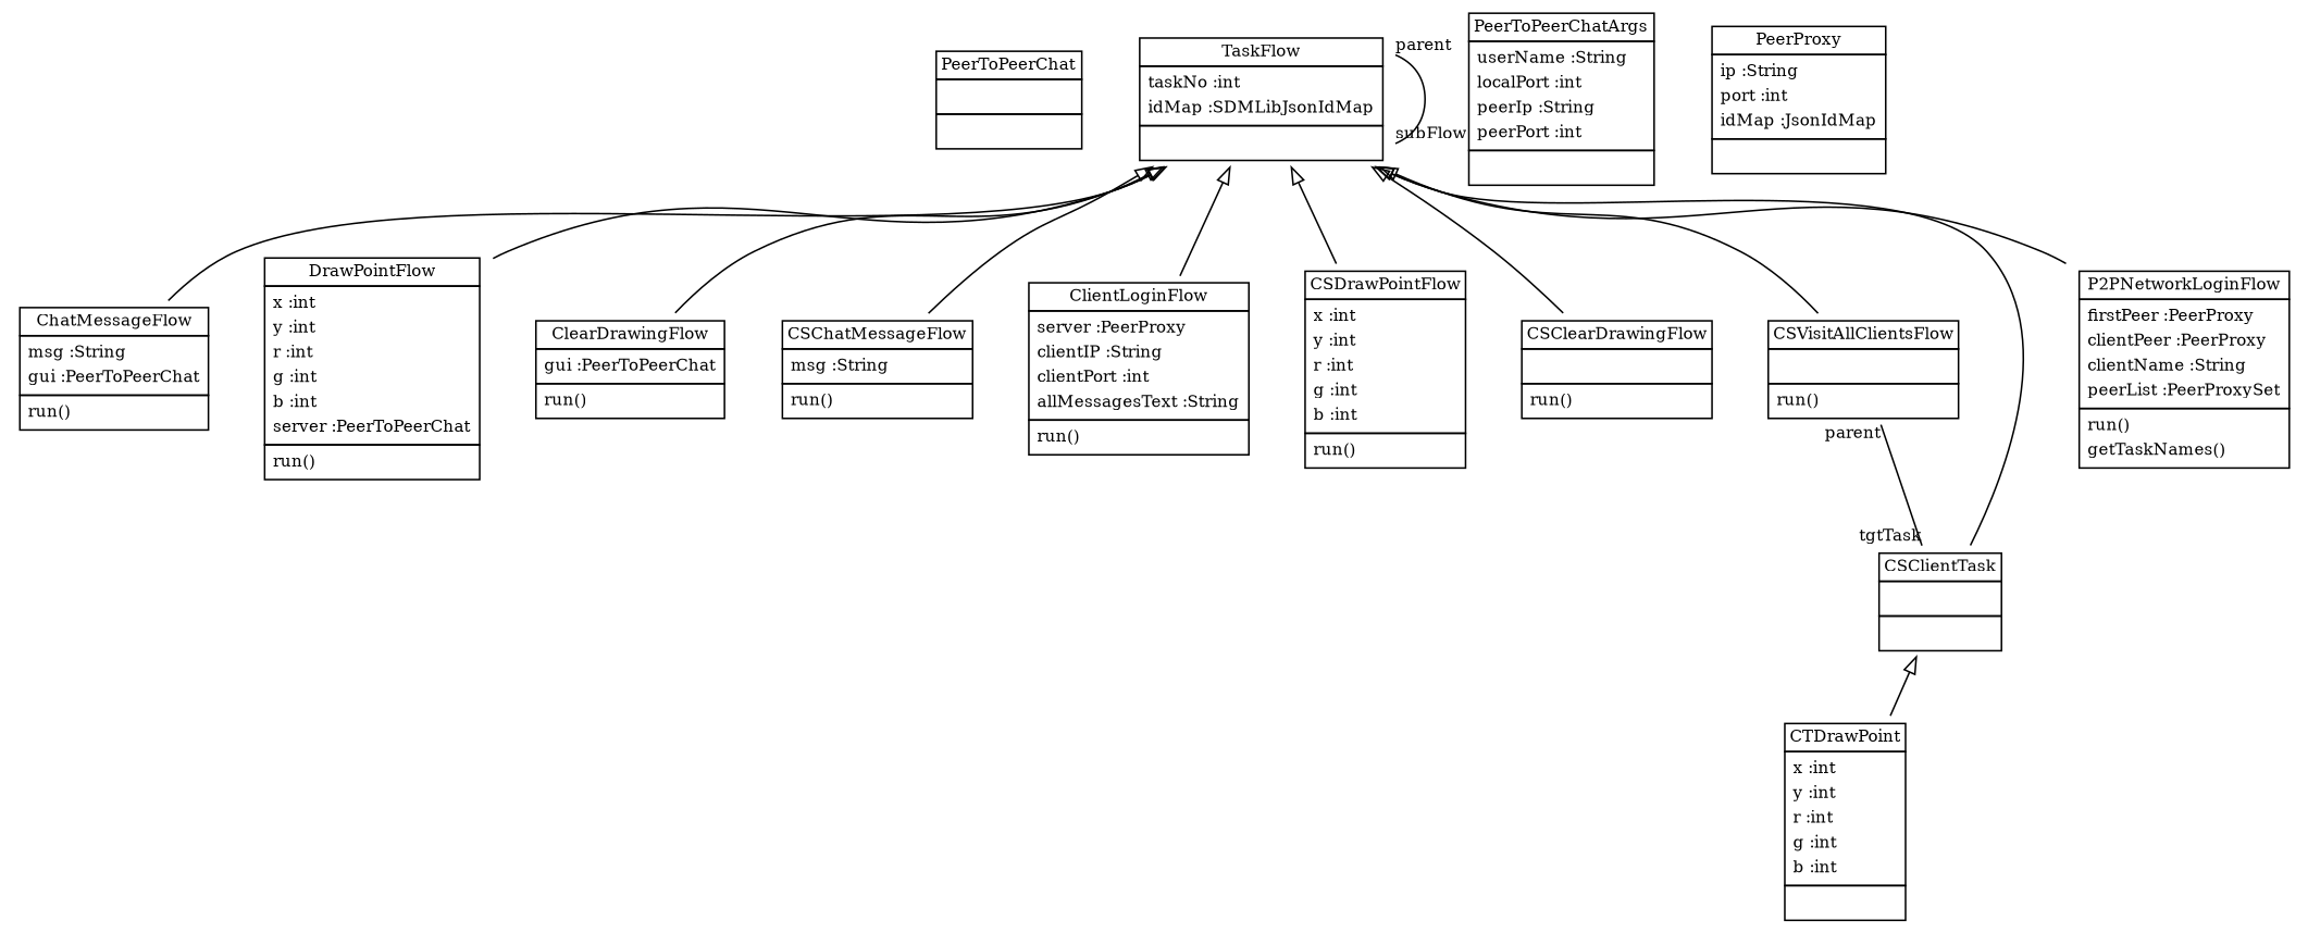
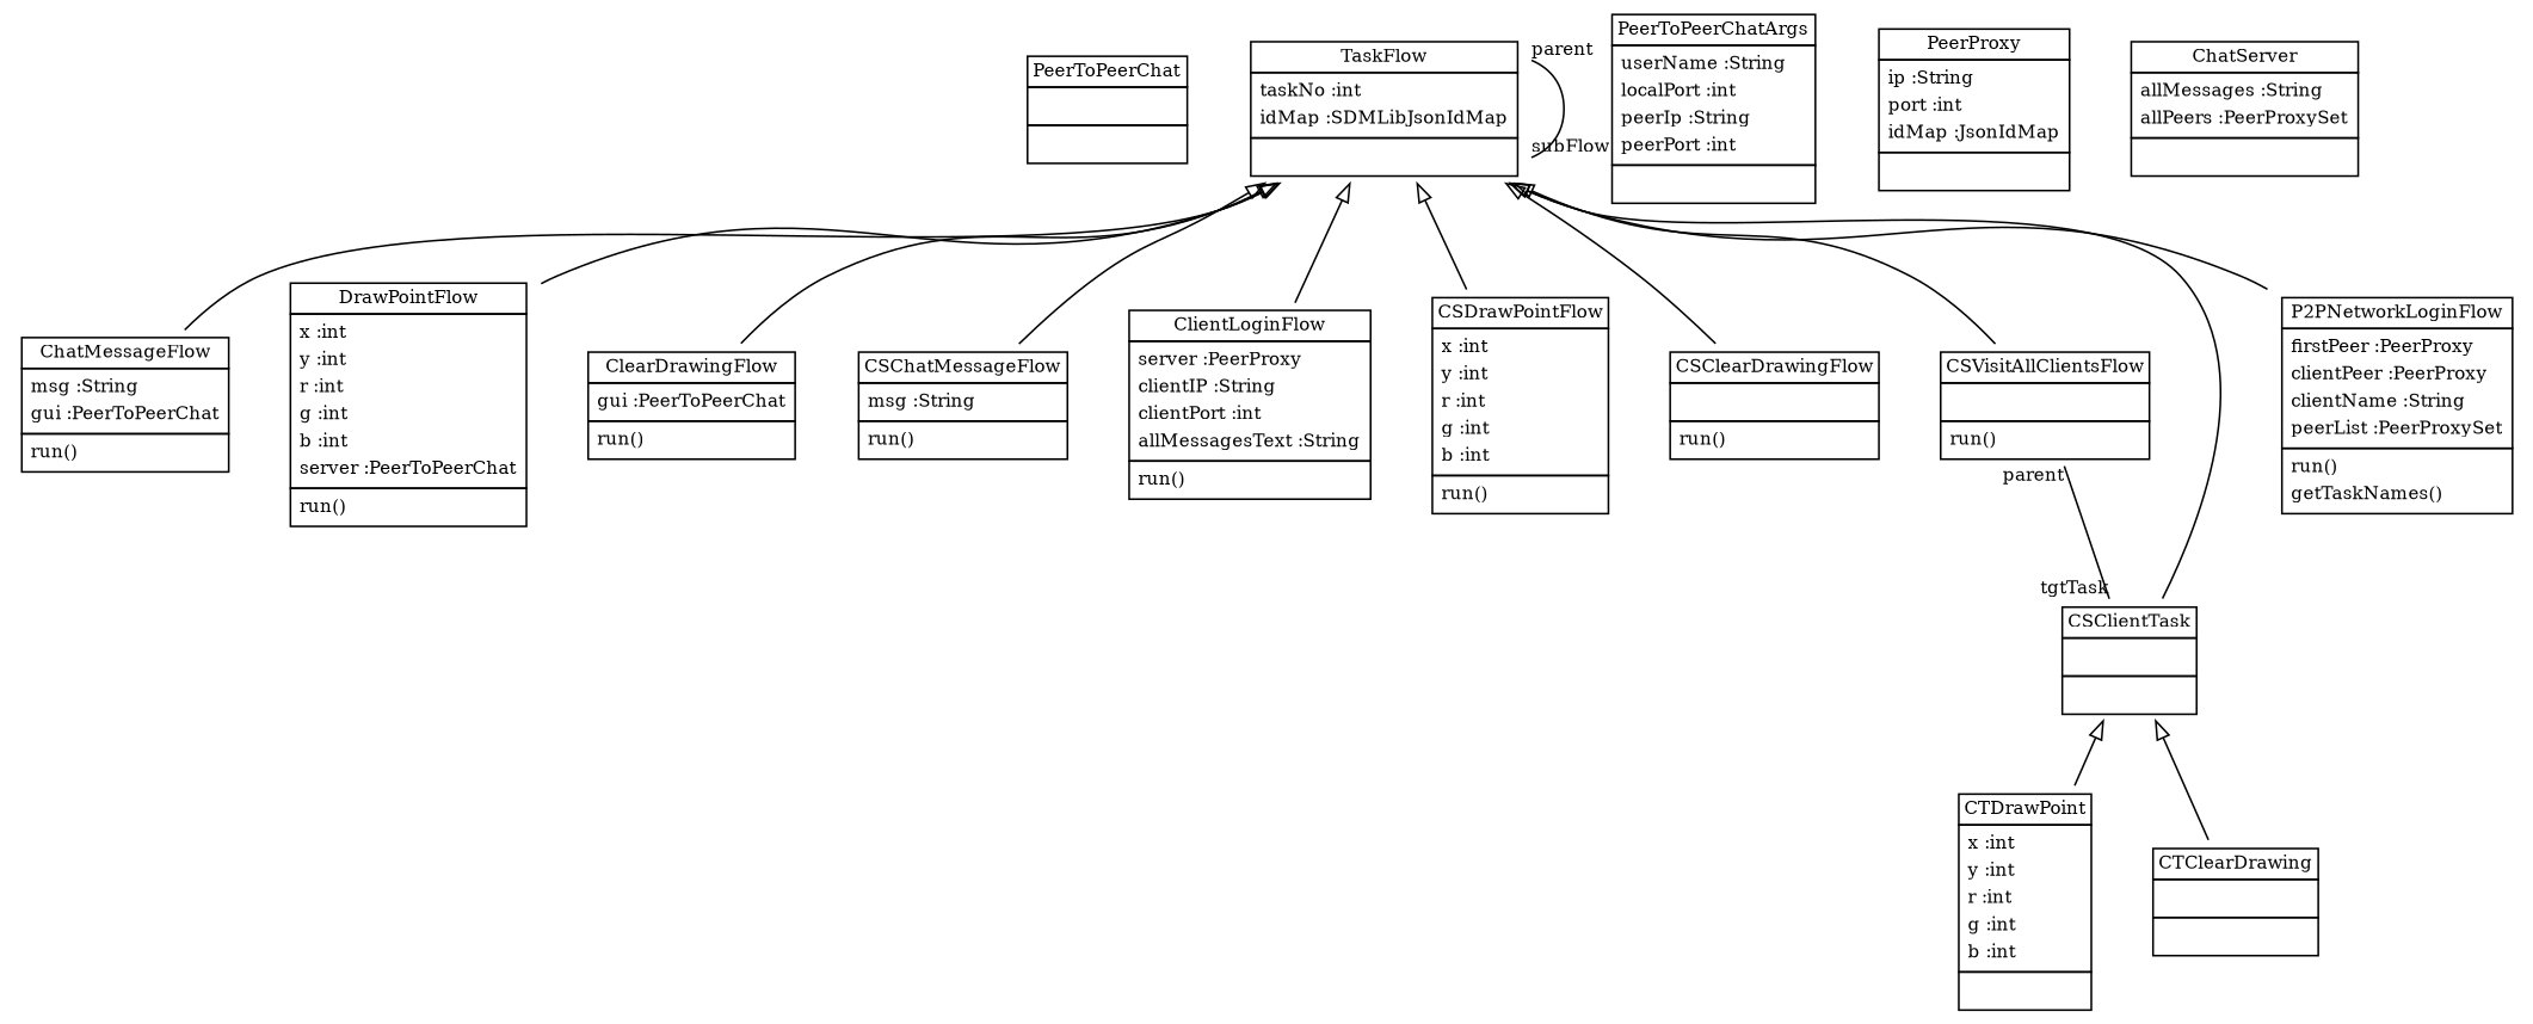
  digraph {
    node [fontsize=10 shape=none]
    edge [fontsize=10 arrowtail=empty dir=back]
    n1 [label=<<table border='0' cellborder='1' cellspacing='0'> <tr> <td HREF="../examples/org/sdmlib/examples/chats/PeerToPeerChat.java">PeerToPeerChat</td> </tr> <tr><td><table border='0' cellborder='0' cellspacing='0'> <tr><td> </td></tr> </table></td></tr> <tr><td><table border='0' cellborder='0' cellspacing='0'> <tr><td> </td></tr> </table></td></tr> </table>>]
    n2 [label=<<table border='0' cellborder='1' cellspacing='0'> <tr> <td HREF="../examples/org/sdmlib/model/taskflows/TaskFlow.java">TaskFlow</td> </tr> <tr><td><table border='0' cellborder='0' cellspacing='0'> <tr><td align='left'>taskNo :int</td></tr> <tr><td align='left'>idMap :SDMLibJsonIdMap</td></tr>  </table></td></tr> <tr><td><table border='0' cellborder='0' cellspacing='0'> <tr><td> </td></tr> </table></td></tr> </table>>]
    n3 [label=<<table border='0' cellborder='1' cellspacing='0'> <tr> <td HREF="../examples/org/sdmlib/examples/chats/ChatMessageFlow.java">ChatMessageFlow</td> </tr> <tr><td><table border='0' cellborder='0' cellspacing='0'> <tr><td align='left'>msg :String</td></tr> <tr><td align='left'>gui :PeerToPeerChat</td></tr>  </table></td></tr> <tr><td><table border='0' cellborder='0' cellspacing='0'> <tr><td align='left'>run()</td></tr>  </table></td></tr> </table>>]
    n4 [label=<<table border='0' cellborder='1' cellspacing='0'> <tr> <td HREF="../examples/org/sdmlib/examples/chats/DrawPointFlow.java">DrawPointFlow</td> </tr> <tr><td><table border='0' cellborder='0' cellspacing='0'> <tr><td align='left'>x :int</td></tr> <tr><td align='left'>y :int</td></tr> <tr><td align='left'>r :int</td></tr> <tr><td align='left'>g :int</td></tr> <tr><td align='left'>b :int</td></tr> <tr><td align='left'>server :PeerToPeerChat</td></tr>  </table></td></tr> <tr><td><table border='0' cellborder='0' cellspacing='0'> <tr><td align='left'>run()</td></tr>  </table></td></tr> </table>>]
    n5 [label=<<table border='0' cellborder='1' cellspacing='0'> <tr> <td HREF="../examples/org/sdmlib/examples/chats/ClearDrawingFlow.java">ClearDrawingFlow</td> </tr> <tr><td><table border='0' cellborder='0' cellspacing='0'> <tr><td align='left'>gui :PeerToPeerChat</td></tr>  </table></td></tr> <tr><td><table border='0' cellborder='0' cellspacing='0'> <tr><td align='left'>run()</td></tr>  </table></td></tr> </table>>]
    n6 [label=<<table border='0' cellborder='1' cellspacing='0'> <tr> <td HREF="../examples/org/sdmlib/examples/chats/CSChatMessageFlow.java">CSChatMessageFlow</td> </tr> <tr><td><table border='0' cellborder='0' cellspacing='0'> <tr><td align='left'>msg :String</td></tr>  </table></td></tr> <tr><td><table border='0' cellborder='0' cellspacing='0'> <tr><td align='left'>run()</td></tr>  </table></td></tr> </table>>]
    n7 [label=<<table border='0' cellborder='1' cellspacing='0'> <tr> <td HREF="../examples/org/sdmlib/examples/chats/ClientLoginFlow.java">ClientLoginFlow</td> </tr> <tr><td><table border='0' cellborder='0' cellspacing='0'> <tr><td align='left'>server :PeerProxy</td></tr> <tr><td align='left'>clientIP :String</td></tr> <tr><td align='left'>clientPort :int</td></tr> <tr><td align='left'>allMessagesText :String</td></tr>  </table></td></tr> <tr><td><table border='0' cellborder='0' cellspacing='0'> <tr><td align='left'>run()</td></tr>  </table></td></tr> </table>>]
    n8 [label=<<table border='0' cellborder='1' cellspacing='0'> <tr> <td HREF="../examples/org/sdmlib/examples/chats/CSDrawPointFlow.java">CSDrawPointFlow</td> </tr> <tr><td><table border='0' cellborder='0' cellspacing='0'> <tr><td align='left'>x :int</td></tr> <tr><td align='left'>y :int</td></tr> <tr><td align='left'>r :int</td></tr> <tr><td align='left'>g :int</td></tr> <tr><td align='left'>b :int</td></tr>  </table></td></tr> <tr><td><table border='0' cellborder='0' cellspacing='0'> <tr><td align='left'>run()</td></tr>  </table></td></tr> </table>>]
    n9 [label=<<table border='0' cellborder='1' cellspacing='0'> <tr> <td HREF="../examples/org/sdmlib/examples/chats/CSClearDrawingFlow.java">CSClearDrawingFlow</td> </tr> <tr><td><table border='0' cellborder='0' cellspacing='0'> <tr><td> </td></tr> </table></td></tr> <tr><td><table border='0' cellborder='0' cellspacing='0'> <tr><td align='left'>run()</td></tr>  </table></td></tr> </table>>]
    n10 [label=<<table border='0' cellborder='1' cellspacing='0'> <tr> <td HREF="../examples/org/sdmlib/examples/chats/CSVisitAllClientsFlow.java">CSVisitAllClientsFlow</td> </tr> <tr><td><table border='0' cellborder='0' cellspacing='0'> <tr><td> </td></tr> </table></td></tr> <tr><td><table border='0' cellborder='0' cellspacing='0'> <tr><td align='left'>run()</td></tr>  </table></td></tr> </table>>]
    n11 [label=<<table border='0' cellborder='1' cellspacing='0'> <tr> <td HREF="../examples/org/sdmlib/examples/chats/CSClientTask.java">CSClientTask</td> </tr> <tr><td><table border='0' cellborder='0' cellspacing='0'> <tr><td> </td></tr> </table></td></tr> <tr><td><table border='0' cellborder='0' cellspacing='0'> <tr><td> </td></tr> </table></td></tr> </table>>]
    n12 [label=<<table border='0' cellborder='1' cellspacing='0'> <tr> <td HREF="../examples/org/sdmlib/examples/chats/P2PNetworkLoginFlow.java">P2PNetworkLoginFlow</td> </tr> <tr><td><table border='0' cellborder='0' cellspacing='0'> <tr><td align='left'>firstPeer :PeerProxy</td></tr> <tr><td align='left'>clientPeer :PeerProxy</td></tr> <tr><td align='left'>clientName :String</td></tr> <tr><td align='left'>peerList :PeerProxySet</td></tr>  </table></td></tr> <tr><td><table border='0' cellborder='0' cellspacing='0'> <tr><td align='left'>run()</td></tr> <tr><td align='left'>getTaskNames()</td></tr>  </table></td></tr> </table>>]
    n13 [label=<<table border='0' cellborder='1' cellspacing='0'> <tr> <td HREF="../examples/org/sdmlib/examples/chats/CTDrawPoint.java">CTDrawPoint</td> </tr> <tr><td><table border='0' cellborder='0' cellspacing='0'> <tr><td align='left'>x :int</td></tr> <tr><td align='left'>y :int</td></tr> <tr><td align='left'>r :int</td></tr> <tr><td align='left'>g :int</td></tr> <tr><td align='left'>b :int</td></tr>  </table></td></tr> <tr><td><table border='0' cellborder='0' cellspacing='0'> <tr><td> </td></tr> </table></td></tr> </table>>]
+   n14 [label=<<table border='0' cellborder='1' cellspacing='0'> <tr> <td HREF="../examples/org/sdmlib/examples/chats/CTClearDrawing.java">CTClearDrawing</td> </tr> <tr><td><table border='0' cellborder='0' cellspacing='0'> <tr><td> </td></tr> </table></td></tr> <tr><td><table border='0' cellborder='0' cellspacing='0'> <tr><td> </td></tr> </table></td></tr> </table>>]
    n15 [label=<<table border='0' cellborder='1' cellspacing='0'> <tr> <td HREF="../examples/org/sdmlib/examples/chats/PeerToPeerChatArgs.java">PeerToPeerChatArgs</td> </tr> <tr><td><table border='0' cellborder='0' cellspacing='0'> <tr><td align='left'>userName :String</td></tr> <tr><td align='left'>localPort :int</td></tr> <tr><td align='left'>peerIp :String</td></tr> <tr><td align='left'>peerPort :int</td></tr>  </table></td></tr> <tr><td><table border='0' cellborder='0' cellspacing='0'> <tr><td> </td></tr> </table></td></tr> </table>>]
    n16 [label=<<table border='0' cellborder='1' cellspacing='0'> <tr> <td HREF="../examples/org/sdmlib/model/taskflows/PeerProxy.java">PeerProxy</td> </tr> <tr><td><table border='0' cellborder='0' cellspacing='0'> <tr><td align='left'>ip :String</td></tr> <tr><td align='left'>port :int</td></tr> <tr><td align='left'>idMap :JsonIdMap</td></tr>  </table></td></tr> <tr><td><table border='0' cellborder='0' cellspacing='0'> <tr><td> </td></tr> </table></td></tr> </table>>]
+   n17 [label=<<table border='0' cellborder='1' cellspacing='0'> <tr> <td HREF="../examples/org/sdmlib/examples/chats/ChatServer.java">ChatServer</td> </tr> <tr><td><table border='0' cellborder='0' cellspacing='0'> <tr><td align='left'>allMessages :String</td></tr> <tr><td align='left'>allPeers :PeerProxySet</td></tr>  </table></td></tr> <tr><td><table border='0' cellborder='0' cellspacing='0'> <tr><td> </td></tr> </table></td></tr> </table>>]
    n2 -> n2 [arrowhead=none headlabel=subFlow taillabel=parent arrowtail="" dir=""]
    n2 -> n3
    n2 -> n4
    n2 -> n5
    n2 -> n6
    n2 -> n7
    n2 -> n8
    n2 -> n9
    n2 -> n10
    n2 -> n11
    n2 -> n12
    n10 -> n11 [arrowhead=none headlabel=tgtTask taillabel=parent arrowtail="" dir=""]
    n11 -> n13
+   n11 -> n14
  }
